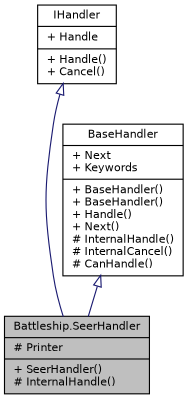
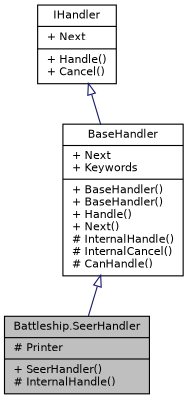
  digraph {
    node [color=black fillcolor=white fontname=Helvetica fontsize=10 shape=record style=filled]
    edge [arrowtail=onormal color=midnightblue dir=back fontname=Helvetica fontsize=10 labelfontname=Helvetica labelfontsize=10 style=solid]
    n1 [fillcolor=grey75 fontcolor=black height=0.2 label="{Battleship.SeerHandler\n|# Printer\l|+ SeerHandler()\l# InternalHandle()\l}" width=0.4]
    n2 [height=0.2 label="{BaseHandler\n|+ Next\l+ Keywords\l|+ BaseHandler()\l+ BaseHandler()\l+ Handle()\l+ Next()\l# InternalHandle()\l# InternalCancel()\l# CanHandle()\l}" width=0.4]
-   n3 [height=0.2 label="{IHandler\n|+ Handle\l|+ Handle()\l+ Cancel()\l}" width=0.4]
+   n3 [height=0.2 label="{IHandler\n|+ Next\l|+ Handle()\l+ Cancel()\l}" width=0.4]
    n2 -> n1
-   n3 -> n1
+   n3 -> n2
  }
